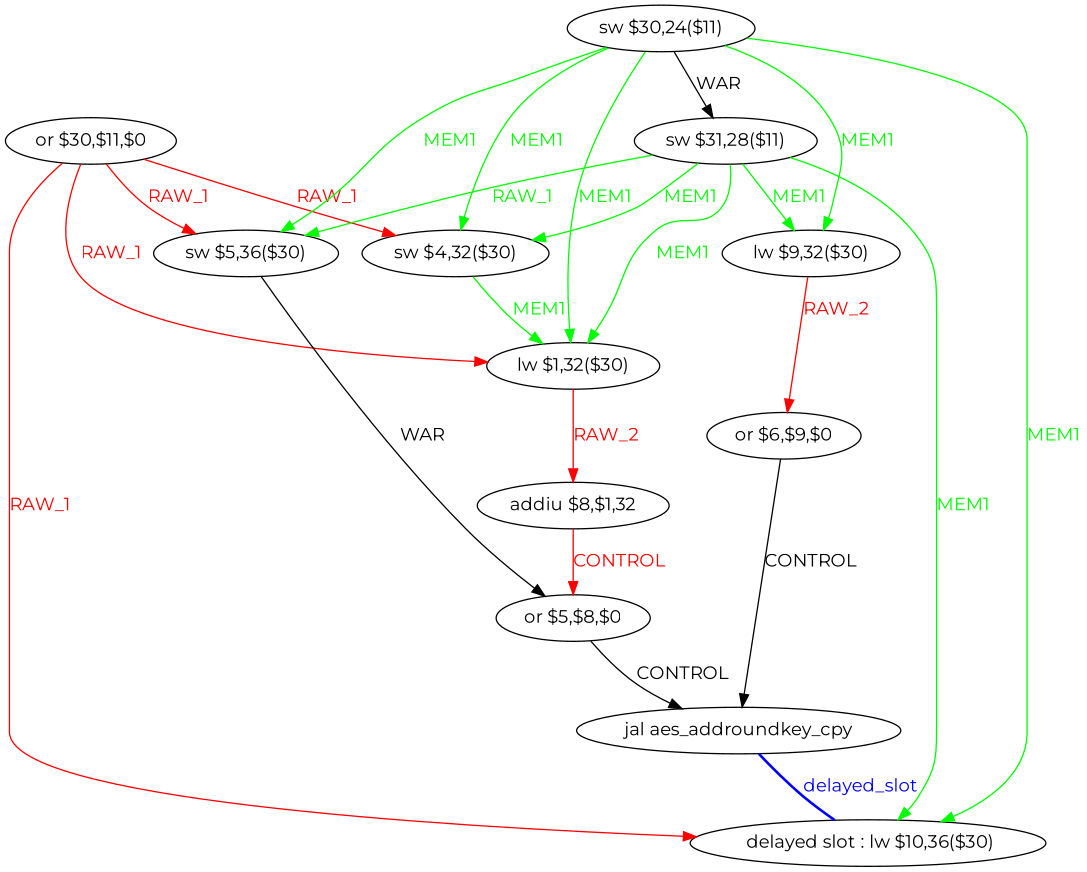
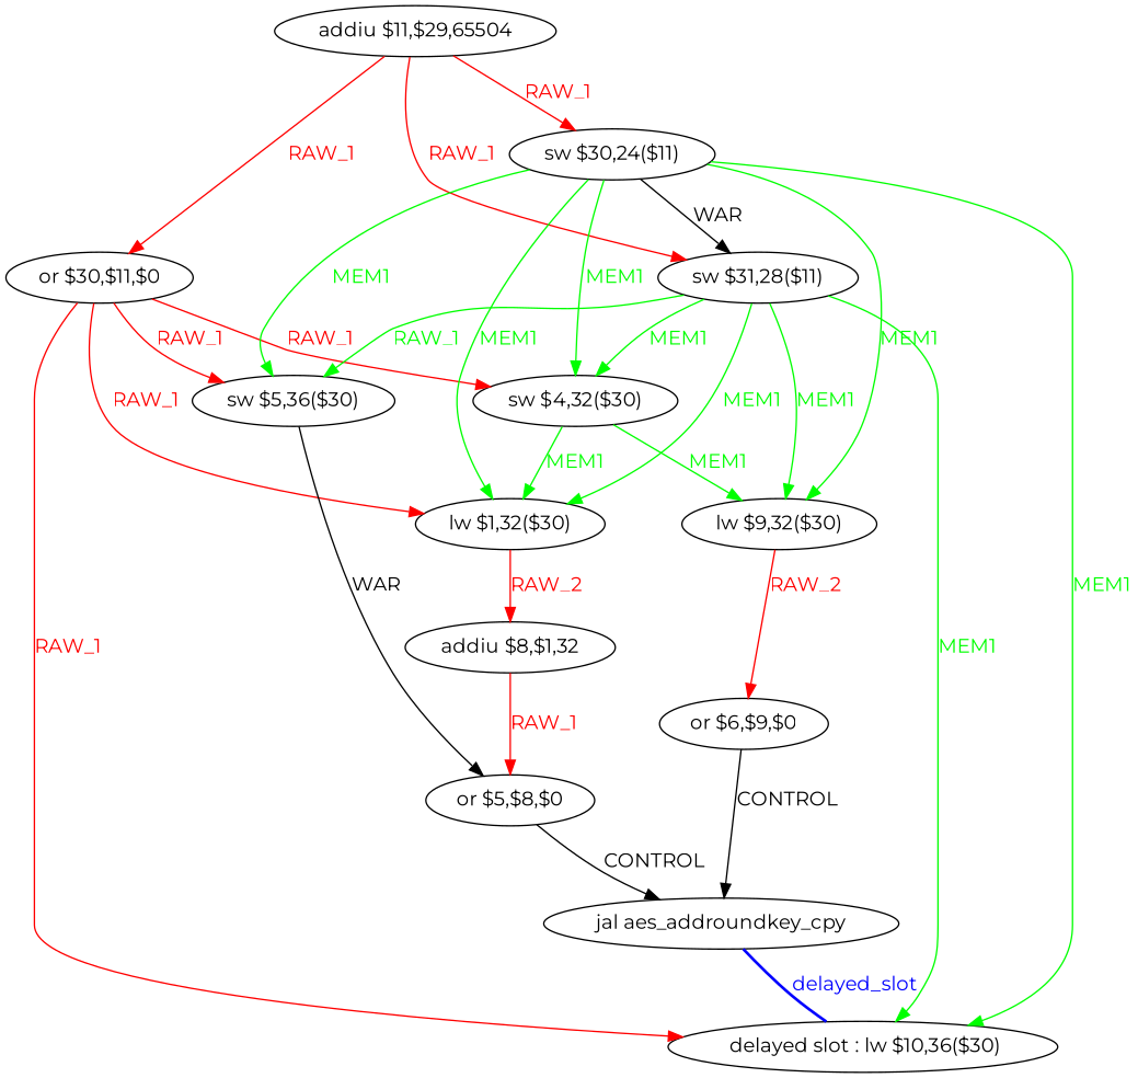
  digraph {
    fontname=Montserrat
    node [fontname=Montserrat shape=ellipse]
    edge [color=green fontcolor=green fontname=Montserrat]
    n1 [label=" delayed slot : lw $10,36($30)"]
    n2 [label="jal aes_addroundkey_cpy"]
+   n3 [label="addiu $11,$29,65504"]
    n4 [label="or $30,$11,$0"]
    n5 [label="sw $31,28($11)"]
    n6 [label="sw $30,24($11)"]
    n7 [label="sw $5,36($30)"]
    n8 [label="lw $1,32($30)"]
    n9 [label="sw $4,32($30)"]
    n10 [label="lw $9,32($30)"]
    n11 [label="or $5,$8,$0"]
    n12 [label="or $6,$9,$0"]
    n13 [label="addiu $8,$1,32"]
    n2 -> n1 [color=blue dir=none fontcolor=blue label=delayed_slot style=bold]
+   n3 -> n4 [color=red fontcolor=red label=RAW_1]
+   n3 -> n5 [color=red fontcolor=red label=RAW_1]
+   n3 -> n6 [color=red fontcolor=red label=RAW_1]
    n4 -> n1 [color=red fontcolor=red label=RAW_1]
    n4 -> n7 [color=red fontcolor=red label=RAW_1]
    n4 -> n8 [color=red fontcolor=red label=RAW_1]
    n4 -> n9 [color=red fontcolor=red label=RAW_1]
    n5 -> n1 [label=MEM1]
    n5 -> n7 [label=RAW_1]
    n5 -> n8 [label=MEM1]
    n5 -> n9 [label=MEM1]
    n5 -> n10 [label=MEM1]
    n6 -> n1 [label=MEM1]
    n6 -> n5 [label=WAR color="" fontcolor=""]
    n6 -> n7 [label=MEM1]
    n6 -> n8 [label=MEM1]
    n6 -> n9 [label=MEM1]
    n6 -> n10 [label=MEM1]
    n7 -> n11 [label=WAR color="" fontcolor=""]
    n8 -> n13 [color=red fontcolor=red label=RAW_2]
    n9 -> n8 [label=MEM1]
+   n9 -> n10 [label=MEM1]
    n10 -> n12 [color=red fontcolor=red label=RAW_2]
    n11 -> n2 [label=CONTROL color="" fontcolor=""]
    n12 -> n2 [label=CONTROL color="" fontcolor=""]
-   n13 -> n11 [color=red fontcolor=red label=CONTROL]
+   n13 -> n11 [color=red fontcolor=red label=RAW_1]
  }
